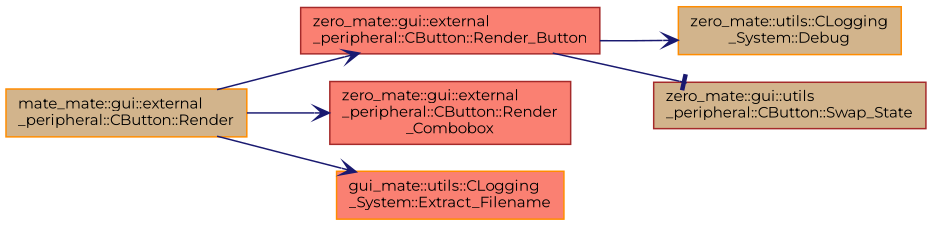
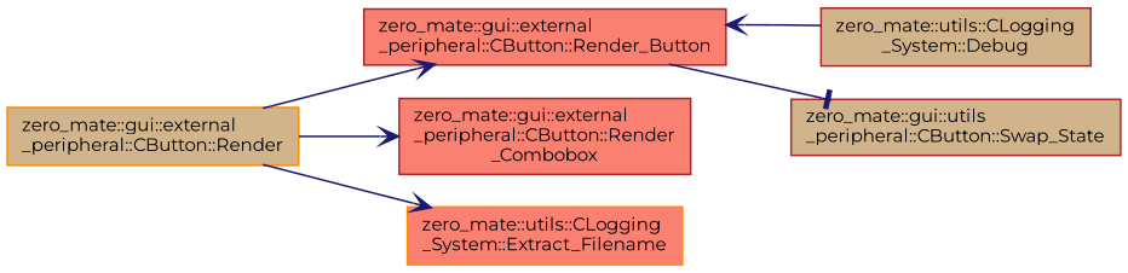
  digraph {
    fontname=Montserrat
    rankdir=LR
    node [color=darkorange fillcolor=tan fontname=Montserrat fontsize=10 shape=record style=filled]
    edge [arrowhead=vee color=midnightblue fontname=Montserrat fontsize=10 labelfontname=Helvetica labelfontsize=10 style=solid]
-   n1 [fontcolor=black height=0.2 label="mate_mate::gui::external\l_peripheral::CButton::Render" width=0.4]
+   n1 [fontcolor=black height=0.2 label="zero_mate::gui::external\l_peripheral::CButton::Render" width=0.4]
    n2 [color=brown fillcolor=salmon height=0.2 label="zero_mate::gui::external\l_peripheral::CButton::Render_Button" width=0.4]
    n3 [color=brown fillcolor=salmon height=0.2 label="zero_mate::gui::external\l_peripheral::CButton::Render\l_Combobox" width=0.4]
-   n4 [fillcolor=salmon height=0.2 label="gui_mate::utils::CLogging\l_System::Extract_Filename" width=0.4]
-   n5 [height=0.2 label="zero_mate::utils::CLogging\l_System::Debug" width=0.4]
+   n4 [fillcolor=salmon height=0.2 label="zero_mate::utils::CLogging\l_System::Extract_Filename" width=0.4]
+   n5 [color=brown height=0.2 label="zero_mate::utils::CLogging\l_System::Debug" width=0.4]
    n6 [color=brown height=0.2 label="zero_mate::gui::utils\l_peripheral::CButton::Swap_State" width=0.4]
    n1 -> n2
    n1 -> n3
    n1 -> n4
-   n2 -> n5
+   n5 -> n2
    n2 -> n6 [arrowhead=tee]
  }
